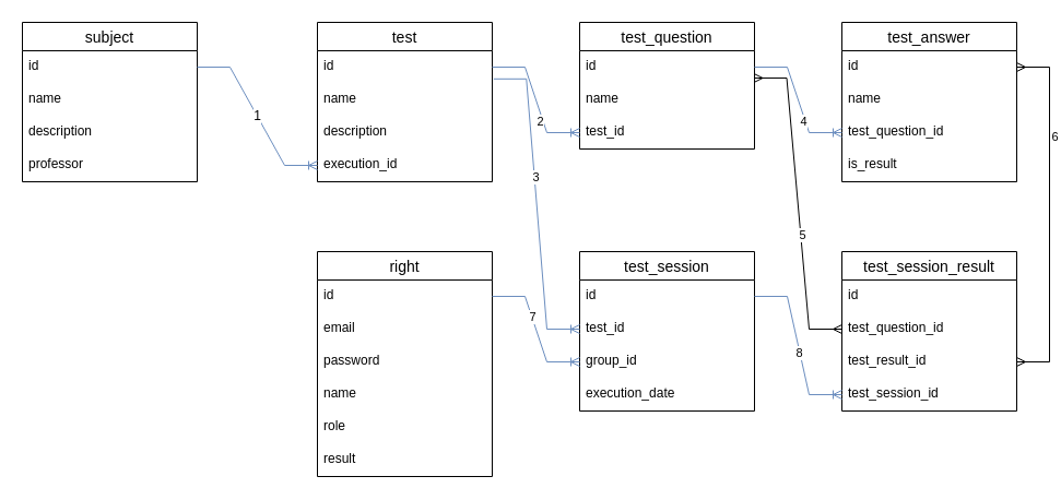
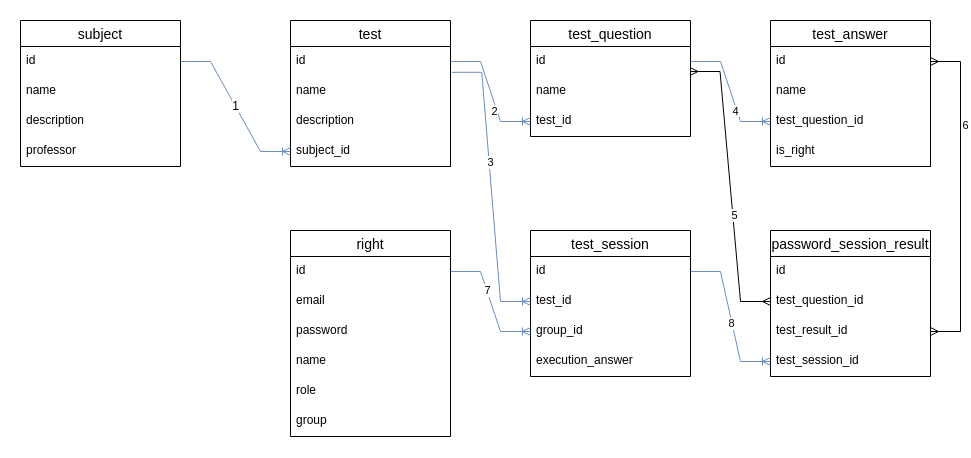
  <mxCell id="0" />
  <mxCell id="1" parent="0" />
  <mxCell id="2" value="test" style="swimlane;fontStyle=0;childLayout=stackLayout;horizontal=1;startSize=26;horizontalStack=0;resizeParent=1;resizeParentMax=0;resizeLast=0;collapsible=1;marginBottom=0;align=center;fontSize=14;" vertex="1" parent="1"><mxGeometry x="290" y="20" width="160" height="146" as="geometry" /></mxCell>
  <mxCell id="3" value="id" style="text;strokeColor=none;fillColor=none;spacingLeft=4;spacingRight=4;overflow=hidden;rotatable=0;points=[[0,0.5],[1,0.5]];portConstraint=eastwest;fontSize=12;" vertex="1" parent="2"><mxGeometry y="26" width="160" height="30" as="geometry" /></mxCell>
  <mxCell id="4" value="name" style="text;strokeColor=none;fillColor=none;spacingLeft=4;spacingRight=4;overflow=hidden;rotatable=0;points=[[0,0.5],[1,0.5]];portConstraint=eastwest;fontSize=12;" vertex="1" parent="2"><mxGeometry y="56" width="160" height="30" as="geometry" /></mxCell>
  <mxCell id="5" value="description" style="text;strokeColor=none;fillColor=none;spacingLeft=4;spacingRight=4;overflow=hidden;rotatable=0;points=[[0,0.5],[1,0.5]];portConstraint=eastwest;fontSize=12;" vertex="1" parent="2"><mxGeometry y="86" width="160" height="30" as="geometry" /></mxCell>
- <mxCell id="6" value="execution_id" style="text;strokeColor=none;fillColor=none;spacingLeft=4;spacingRight=4;overflow=hidden;rotatable=0;points=[[0,0.5],[1,0.5]];portConstraint=eastwest;fontSize=12;" vertex="1" parent="2"><mxGeometry y="116" width="160" height="30" as="geometry" /></mxCell>
+ <mxCell id="6" value="subject_id" style="text;strokeColor=none;fillColor=none;spacingLeft=4;spacingRight=4;overflow=hidden;rotatable=0;points=[[0,0.5],[1,0.5]];portConstraint=eastwest;fontSize=12;" vertex="1" parent="2"><mxGeometry y="116" width="160" height="30" as="geometry" /></mxCell>
  <mxCell id="7" value="test_question" style="swimlane;fontStyle=0;childLayout=stackLayout;horizontal=1;startSize=26;horizontalStack=0;resizeParent=1;resizeParentMax=0;resizeLast=0;collapsible=1;marginBottom=0;align=center;fontSize=14;" vertex="1" parent="1"><mxGeometry x="530" y="20" width="160" height="116" as="geometry" /></mxCell>
  <mxCell id="8" value="id" style="text;strokeColor=none;fillColor=none;spacingLeft=4;spacingRight=4;overflow=hidden;rotatable=0;points=[[0,0.5],[1,0.5]];portConstraint=eastwest;fontSize=12;" vertex="1" parent="7"><mxGeometry y="26" width="160" height="30" as="geometry" /></mxCell>
  <mxCell id="9" value="name" style="text;strokeColor=none;fillColor=none;spacingLeft=4;spacingRight=4;overflow=hidden;rotatable=0;points=[[0,0.5],[1,0.5]];portConstraint=eastwest;fontSize=12;" vertex="1" parent="7"><mxGeometry y="56" width="160" height="30" as="geometry" /></mxCell>
  <mxCell id="10" value="test_id" style="text;strokeColor=none;fillColor=none;spacingLeft=4;spacingRight=4;overflow=hidden;rotatable=0;points=[[0,0.5],[1,0.5]];portConstraint=eastwest;fontSize=12;" vertex="1" parent="7"><mxGeometry y="86" width="160" height="30" as="geometry" /></mxCell>
  <mxCell id="11" value="test_answer" style="swimlane;fontStyle=0;childLayout=stackLayout;horizontal=1;startSize=26;horizontalStack=0;resizeParent=1;resizeParentMax=0;resizeLast=0;collapsible=1;marginBottom=0;align=center;fontSize=14;" vertex="1" parent="1"><mxGeometry x="770" y="20" width="160" height="146" as="geometry" /></mxCell>
  <mxCell id="12" value="id" style="text;strokeColor=none;fillColor=none;spacingLeft=4;spacingRight=4;overflow=hidden;rotatable=0;points=[[0,0.5],[1,0.5]];portConstraint=eastwest;fontSize=12;" vertex="1" parent="11"><mxGeometry y="26" width="160" height="30" as="geometry" /></mxCell>
  <mxCell id="13" value="name" style="text;strokeColor=none;fillColor=none;spacingLeft=4;spacingRight=4;overflow=hidden;rotatable=0;points=[[0,0.5],[1,0.5]];portConstraint=eastwest;fontSize=12;" vertex="1" parent="11"><mxGeometry y="56" width="160" height="30" as="geometry" /></mxCell>
  <mxCell id="14" value="test_question_id" style="text;strokeColor=none;fillColor=none;spacingLeft=4;spacingRight=4;overflow=hidden;rotatable=0;points=[[0,0.5],[1,0.5]];portConstraint=eastwest;fontSize=12;" vertex="1" parent="11"><mxGeometry y="86" width="160" height="30" as="geometry" /></mxCell>
- <mxCell id="15" value="is_result" style="text;strokeColor=none;fillColor=none;spacingLeft=4;spacingRight=4;overflow=hidden;rotatable=0;points=[[0,0.5],[1,0.5]];portConstraint=eastwest;fontSize=12;" vertex="1" parent="11"><mxGeometry y="116" width="160" height="30" as="geometry" /></mxCell>
+ <mxCell id="15" value="is_right" style="text;strokeColor=none;fillColor=none;spacingLeft=4;spacingRight=4;overflow=hidden;rotatable=0;points=[[0,0.5],[1,0.5]];portConstraint=eastwest;fontSize=12;" vertex="1" parent="11"><mxGeometry y="116" width="160" height="30" as="geometry" /></mxCell>
  <mxCell id="16" value="" style="edgeStyle=entityRelationEdgeStyle;fontSize=12;html=1;endArrow=ERoneToMany;rounded=0;fillColor=#dae8fc;strokeColor=#6c8ebf;" edge="1" parent="1" source="3" target="10"><mxGeometry width="100" height="100" relative="1" as="geometry"><mxPoint x="520" y="240" as="sourcePoint" /><mxPoint x="620" y="140" as="targetPoint" /></mxGeometry></mxCell>
  <mxCell id="17" value="2" style="edgeLabel;html=1;align=center;verticalAlign=middle;resizable=0;points=[];" vertex="1" connectable="0" parent="16"><mxGeometry x="0.314" y="-3" relative="1" as="geometry"><mxPoint as="offset" /></mxGeometry></mxCell>
  <mxCell id="18" value="" style="edgeStyle=entityRelationEdgeStyle;fontSize=12;html=1;endArrow=ERoneToMany;rounded=0;fillColor=#dae8fc;strokeColor=#6c8ebf;" edge="1" parent="1" source="8" target="14"><mxGeometry width="100" height="100" relative="1" as="geometry"><mxPoint x="600" y="240" as="sourcePoint" /><mxPoint x="700" y="140" as="targetPoint" /></mxGeometry></mxCell>
  <mxCell id="19" value="4" style="edgeLabel;html=1;align=center;verticalAlign=middle;resizable=0;points=[];" vertex="1" connectable="0" parent="18"><mxGeometry x="0.335" y="-2" relative="1" as="geometry"><mxPoint as="offset" /></mxGeometry></mxCell>
  <mxCell id="20" value="test_session" style="swimlane;fontStyle=0;childLayout=stackLayout;horizontal=1;startSize=26;horizontalStack=0;resizeParent=1;resizeParentMax=0;resizeLast=0;collapsible=1;marginBottom=0;align=center;fontSize=14;" vertex="1" parent="1"><mxGeometry x="530" y="230" width="160" height="146" as="geometry" /></mxCell>
  <mxCell id="21" value="id" style="text;strokeColor=none;fillColor=none;spacingLeft=4;spacingRight=4;overflow=hidden;rotatable=0;points=[[0,0.5],[1,0.5]];portConstraint=eastwest;fontSize=12;" vertex="1" parent="20"><mxGeometry y="26" width="160" height="30" as="geometry" /></mxCell>
  <mxCell id="22" value="test_id" style="text;strokeColor=none;fillColor=none;spacingLeft=4;spacingRight=4;overflow=hidden;rotatable=0;points=[[0,0.5],[1,0.5]];portConstraint=eastwest;fontSize=12;" vertex="1" parent="20"><mxGeometry y="56" width="160" height="30" as="geometry" /></mxCell>
  <mxCell id="23" value="group_id" style="text;strokeColor=none;fillColor=none;spacingLeft=4;spacingRight=4;overflow=hidden;rotatable=0;points=[[0,0.5],[1,0.5]];portConstraint=eastwest;fontSize=12;" vertex="1" parent="20"><mxGeometry y="86" width="160" height="30" as="geometry" /></mxCell>
- <mxCell id="24" value="execution_date" style="text;strokeColor=none;fillColor=none;spacingLeft=4;spacingRight=4;overflow=hidden;rotatable=0;points=[[0,0.5],[1,0.5]];portConstraint=eastwest;fontSize=12;" vertex="1" parent="20"><mxGeometry y="116" width="160" height="30" as="geometry" /></mxCell>
- <mxCell id="25" value="test_session_result" style="swimlane;fontStyle=0;childLayout=stackLayout;horizontal=1;startSize=26;horizontalStack=0;resizeParent=1;resizeParentMax=0;resizeLast=0;collapsible=1;marginBottom=0;align=center;fontSize=14;" vertex="1" parent="1"><mxGeometry x="770" y="230" width="160" height="146" as="geometry" /></mxCell>
+ <mxCell id="24" value="execution_answer" style="text;strokeColor=none;fillColor=none;spacingLeft=4;spacingRight=4;overflow=hidden;rotatable=0;points=[[0,0.5],[1,0.5]];portConstraint=eastwest;fontSize=12;" vertex="1" parent="20"><mxGeometry y="116" width="160" height="30" as="geometry" /></mxCell>
+ <mxCell id="25" value="password_session_result" style="swimlane;fontStyle=0;childLayout=stackLayout;horizontal=1;startSize=26;horizontalStack=0;resizeParent=1;resizeParentMax=0;resizeLast=0;collapsible=1;marginBottom=0;align=center;fontSize=14;" vertex="1" parent="1"><mxGeometry x="770" y="230" width="160" height="146" as="geometry" /></mxCell>
  <mxCell id="26" value="id" style="text;strokeColor=none;fillColor=none;spacingLeft=4;spacingRight=4;overflow=hidden;rotatable=0;points=[[0,0.5],[1,0.5]];portConstraint=eastwest;fontSize=12;" vertex="1" parent="25"><mxGeometry y="26" width="160" height="30" as="geometry" /></mxCell>
  <mxCell id="27" value="test_question_id" style="text;strokeColor=none;fillColor=none;spacingLeft=4;spacingRight=4;overflow=hidden;rotatable=0;points=[[0,0.5],[1,0.5]];portConstraint=eastwest;fontSize=12;" vertex="1" parent="25"><mxGeometry y="56" width="160" height="30" as="geometry" /></mxCell>
  <mxCell id="28" value="test_result_id" style="text;strokeColor=none;fillColor=none;spacingLeft=4;spacingRight=4;overflow=hidden;rotatable=0;points=[[0,0.5],[1,0.5]];portConstraint=eastwest;fontSize=12;" vertex="1" parent="25"><mxGeometry y="86" width="160" height="30" as="geometry" /></mxCell>
  <mxCell id="29" value="test_session_id" style="text;strokeColor=none;fillColor=none;spacingLeft=4;spacingRight=4;overflow=hidden;rotatable=0;points=[[0,0.5],[1,0.5]];portConstraint=eastwest;fontSize=12;" vertex="1" parent="25"><mxGeometry y="116" width="160" height="30" as="geometry" /></mxCell>
  <mxCell id="30" value="subject" style="swimlane;fontStyle=0;childLayout=stackLayout;horizontal=1;startSize=26;horizontalStack=0;resizeParent=1;resizeParentMax=0;resizeLast=0;collapsible=1;marginBottom=0;align=center;fontSize=14;" vertex="1" parent="1"><mxGeometry x="20" y="20" width="160" height="146" as="geometry" /></mxCell>
  <mxCell id="31" value="id" style="text;strokeColor=none;fillColor=none;spacingLeft=4;spacingRight=4;overflow=hidden;rotatable=0;points=[[0,0.5],[1,0.5]];portConstraint=eastwest;fontSize=12;" vertex="1" parent="30"><mxGeometry y="26" width="160" height="30" as="geometry" /></mxCell>
  <mxCell id="32" value="name" style="text;strokeColor=none;fillColor=none;spacingLeft=4;spacingRight=4;overflow=hidden;rotatable=0;points=[[0,0.5],[1,0.5]];portConstraint=eastwest;fontSize=12;" vertex="1" parent="30"><mxGeometry y="56" width="160" height="30" as="geometry" /></mxCell>
  <mxCell id="33" value="description" style="text;strokeColor=none;fillColor=none;spacingLeft=4;spacingRight=4;overflow=hidden;rotatable=0;points=[[0,0.5],[1,0.5]];portConstraint=eastwest;fontSize=12;" vertex="1" parent="30"><mxGeometry y="86" width="160" height="30" as="geometry" /></mxCell>
  <mxCell id="34" value="professor" style="text;strokeColor=none;fillColor=none;spacingLeft=4;spacingRight=4;overflow=hidden;rotatable=0;points=[[0,0.5],[1,0.5]];portConstraint=eastwest;fontSize=12;" vertex="1" parent="30"><mxGeometry y="116" width="160" height="30" as="geometry" /></mxCell>
  <mxCell id="35" value="right" style="swimlane;fontStyle=0;childLayout=stackLayout;horizontal=1;startSize=26;horizontalStack=0;resizeParent=1;resizeParentMax=0;resizeLast=0;collapsible=1;marginBottom=0;align=center;fontSize=14;" vertex="1" parent="1"><mxGeometry x="290" y="230" width="160" height="206" as="geometry" /></mxCell>
  <mxCell id="36" value="id" style="text;strokeColor=none;fillColor=none;spacingLeft=4;spacingRight=4;overflow=hidden;rotatable=0;points=[[0,0.5],[1,0.5]];portConstraint=eastwest;fontSize=12;" vertex="1" parent="35"><mxGeometry y="26" width="160" height="30" as="geometry" /></mxCell>
  <mxCell id="37" value="email" style="text;strokeColor=none;fillColor=none;spacingLeft=4;spacingRight=4;overflow=hidden;rotatable=0;points=[[0,0.5],[1,0.5]];portConstraint=eastwest;fontSize=12;" vertex="1" parent="35"><mxGeometry y="56" width="160" height="30" as="geometry" /></mxCell>
  <mxCell id="38" value="password" style="text;strokeColor=none;fillColor=none;spacingLeft=4;spacingRight=4;overflow=hidden;rotatable=0;points=[[0,0.5],[1,0.5]];portConstraint=eastwest;fontSize=12;" vertex="1" parent="35"><mxGeometry y="86" width="160" height="30" as="geometry" /></mxCell>
  <mxCell id="39" value="name" style="text;strokeColor=none;fillColor=none;spacingLeft=4;spacingRight=4;overflow=hidden;rotatable=0;points=[[0,0.5],[1,0.5]];portConstraint=eastwest;fontSize=12;" vertex="1" parent="35"><mxGeometry y="116" width="160" height="30" as="geometry" /></mxCell>
  <mxCell id="40" value="role" style="text;strokeColor=none;fillColor=none;spacingLeft=4;spacingRight=4;overflow=hidden;rotatable=0;points=[[0,0.5],[1,0.5]];portConstraint=eastwest;fontSize=12;" vertex="1" parent="35"><mxGeometry y="146" width="160" height="30" as="geometry" /></mxCell>
- <mxCell id="41" value="result" style="text;strokeColor=none;fillColor=none;spacingLeft=4;spacingRight=4;overflow=hidden;rotatable=0;points=[[0,0.5],[1,0.5]];portConstraint=eastwest;fontSize=12;" vertex="1" parent="35"><mxGeometry y="176" width="160" height="30" as="geometry" /></mxCell>
+ <mxCell id="41" value="group" style="text;strokeColor=none;fillColor=none;spacingLeft=4;spacingRight=4;overflow=hidden;rotatable=0;points=[[0,0.5],[1,0.5]];portConstraint=eastwest;fontSize=12;" vertex="1" parent="35"><mxGeometry y="176" width="160" height="30" as="geometry" /></mxCell>
  <mxCell id="42" value="" style="edgeStyle=entityRelationEdgeStyle;fontSize=12;html=1;endArrow=ERoneToMany;rounded=0;exitX=1.008;exitY=0.86;exitDx=0;exitDy=0;exitPerimeter=0;fillColor=#dae8fc;strokeColor=#6c8ebf;" edge="1" parent="1" source="3" target="22"><mxGeometry width="100" height="100" relative="1" as="geometry"><mxPoint x="320" y="260" as="sourcePoint" /><mxPoint x="530" y="190" as="targetPoint" /></mxGeometry></mxCell>
  <mxCell id="43" value="3" style="edgeLabel;html=1;align=center;verticalAlign=middle;resizable=0;points=[];" vertex="1" connectable="0" parent="42"><mxGeometry x="-0.174" y="1" relative="1" as="geometry"><mxPoint as="offset" /></mxGeometry></mxCell>
  <mxCell id="44" value="" style="edgeStyle=entityRelationEdgeStyle;fontSize=12;html=1;endArrow=ERoneToMany;rounded=0;fillColor=#dae8fc;strokeColor=#6c8ebf;" edge="1" parent="1" source="36" target="23"><mxGeometry width="100" height="100" relative="1" as="geometry"><mxPoint x="354" y="330" as="sourcePoint" /><mxPoint x="454" y="230" as="targetPoint" /></mxGeometry></mxCell>
  <mxCell id="45" value="7" style="edgeLabel;html=1;align=center;verticalAlign=middle;resizable=0;points=[];" vertex="1" connectable="0" parent="44"><mxGeometry x="-0.204" relative="1" as="geometry"><mxPoint as="offset" /></mxGeometry></mxCell>
  <mxCell id="46" value="" style="edgeStyle=entityRelationEdgeStyle;fontSize=12;html=1;endArrow=ERoneToMany;rounded=0;fillColor=#dae8fc;strokeColor=#6c8ebf;" edge="1" parent="1" source="21" target="29"><mxGeometry width="100" height="100" relative="1" as="geometry"><mxPoint x="370" y="480" as="sourcePoint" /><mxPoint x="470" y="380" as="targetPoint" /></mxGeometry></mxCell>
  <mxCell id="47" value="8" style="edgeLabel;html=1;align=center;verticalAlign=middle;resizable=0;points=[];" vertex="1" connectable="0" parent="46"><mxGeometry x="0.094" y="-1" relative="1" as="geometry"><mxPoint as="offset" /></mxGeometry></mxCell>
  <mxCell id="48" value="1" style="edgeStyle=entityRelationEdgeStyle;fontSize=12;html=1;endArrow=ERoneToMany;rounded=0;fillColor=#dae8fc;strokeColor=#6c8ebf;" edge="1" parent="1" source="31" target="6"><mxGeometry width="100" height="100" relative="1" as="geometry"><mxPoint x="430" y="290" as="sourcePoint" /><mxPoint x="530" y="190" as="targetPoint" /></mxGeometry></mxCell>
  <mxCell id="49" value="" style="edgeStyle=entityRelationEdgeStyle;fontSize=12;html=1;endArrow=ERmany;startArrow=ERmany;rounded=0;entryX=0.997;entryY=0.833;entryDx=0;entryDy=0;entryPerimeter=0;" edge="1" parent="1" source="27" target="8"><mxGeometry width="100" height="100" relative="1" as="geometry"><mxPoint x="440" y="200" as="sourcePoint" /><mxPoint x="540" y="100" as="targetPoint" /></mxGeometry></mxCell>
  <mxCell id="50" value="5" style="edgeLabel;html=1;align=center;verticalAlign=middle;resizable=0;points=[];" vertex="1" connectable="0" parent="49"><mxGeometry x="-0.196" y="-1" relative="1" as="geometry"><mxPoint as="offset" /></mxGeometry></mxCell>
  <mxCell id="51" value="" style="edgeStyle=entityRelationEdgeStyle;fontSize=12;html=1;endArrow=ERmany;startArrow=ERmany;rounded=0;" edge="1" parent="1" source="28" target="12"><mxGeometry width="100" height="100" relative="1" as="geometry"><mxPoint x="1050" y="280" as="sourcePoint" /><mxPoint x="1150" y="180" as="targetPoint" /></mxGeometry></mxCell>
  <mxCell id="52" value="6" style="edgeLabel;html=1;align=center;verticalAlign=middle;resizable=0;points=[];" vertex="1" connectable="0" parent="51"><mxGeometry x="0.435" y="-4" relative="1" as="geometry"><mxPoint as="offset" /></mxGeometry></mxCell>
